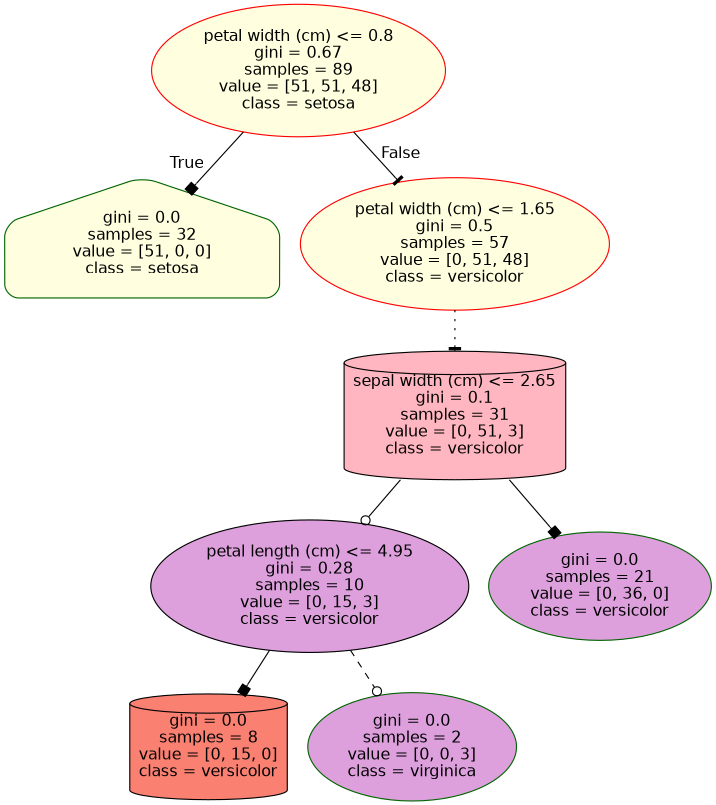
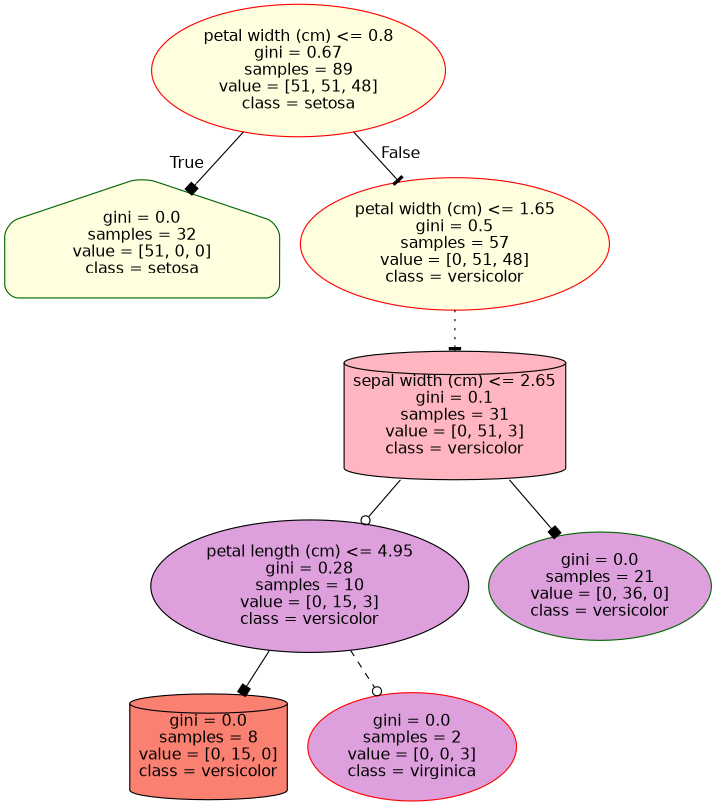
  digraph {
    node [color=red fillcolor=lightyellow fontname=helvetica shape=ellipse style="filled, rounded"]
    edge [arrowhead=box fontname=helvetica style=solid]
    n1 [label="petal width (cm) <= 0.8\ngini = 0.67\nsamples = 89\nvalue = [51, 51, 48]\nclass = setosa"]
    n2 [color=darkgreen label="gini = 0.0\nsamples = 32\nvalue = [51, 0, 0]\nclass = setosa" shape=house]
    n3 [label="petal width (cm) <= 1.65\ngini = 0.5\nsamples = 57\nvalue = [0, 51, 48]\nclass = versicolor"]
    n4 [color=black fillcolor=lightpink label="sepal width (cm) <= 2.65\ngini = 0.1\nsamples = 31\nvalue = [0, 51, 3]\nclass = versicolor" shape=cylinder]
    n5 [color=black fillcolor=plum label="petal length (cm) <= 4.95\ngini = 0.28\nsamples = 10\nvalue = [0, 15, 3]\nclass = versicolor"]
    n6 [color=darkgreen fillcolor=plum label="gini = 0.0\nsamples = 21\nvalue = [0, 36, 0]\nclass = versicolor"]
    n7 [color=black fillcolor=salmon label="gini = 0.0\nsamples = 8\nvalue = [0, 15, 0]\nclass = versicolor" shape=cylinder]
-   n8 [color=darkgreen fillcolor=plum label="gini = 0.0\nsamples = 2\nvalue = [0, 0, 3]\nclass = virginica"]
+   n8 [fillcolor=plum label="gini = 0.0\nsamples = 2\nvalue = [0, 0, 3]\nclass = virginica"]
    n1 -> n2 [headlabel=True labelangle=45 labeldistance=2.5]
    n1 -> n3 [arrowhead=tee headlabel=False labelangle=-45 labeldistance=2.5]
    n3 -> n4 [arrowhead=tee style=dotted]
    n4 -> n5 [arrowhead=odot]
    n4 -> n6
    n5 -> n7
    n5 -> n8 [arrowhead=odot style=dashed]
  }
